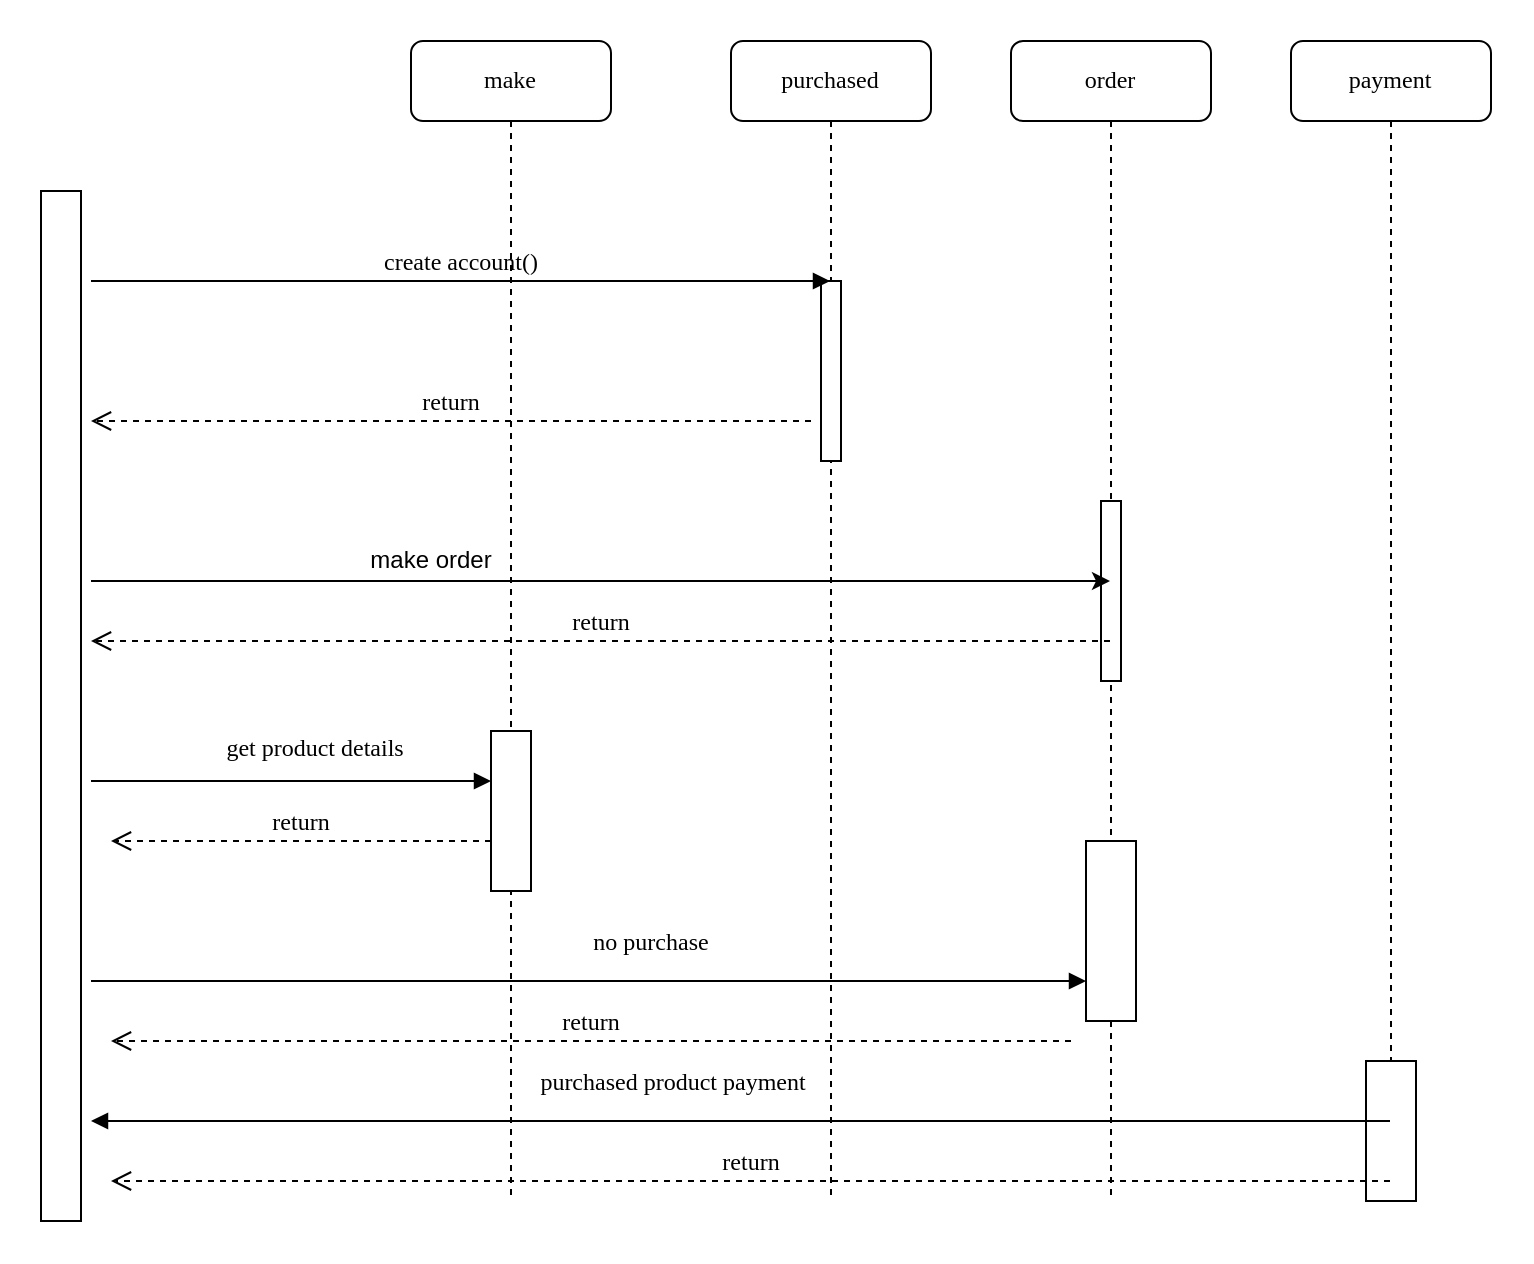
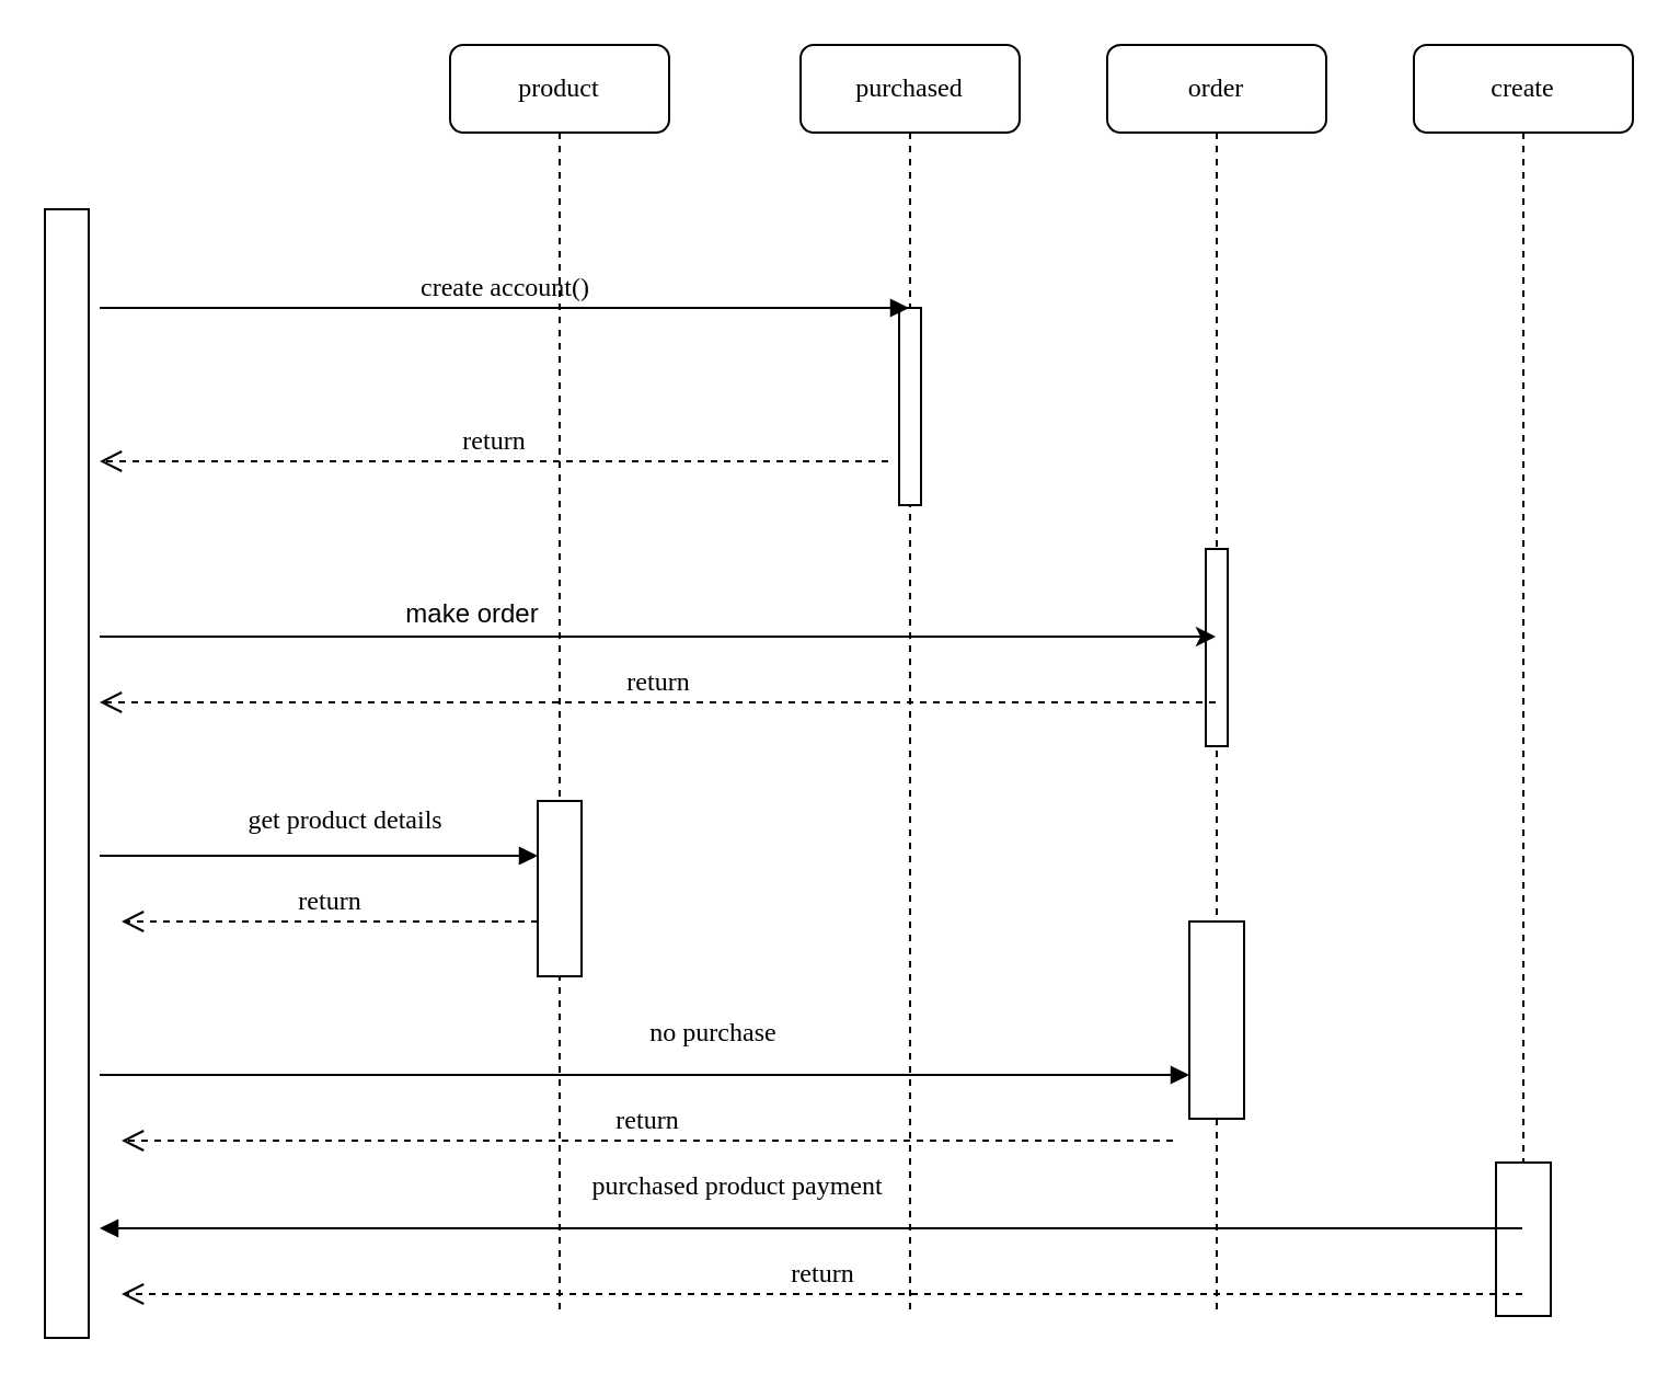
  <mxCell id="0" />
  <mxCell id="1" parent="0" />
- <mxCell id="2" value="make" style="shape=umlLifeline;perimeter=lifelinePerimeter;whiteSpace=wrap;html=1;container=1;collapsible=0;recursiveResize=0;outlineConnect=0;rounded=1;shadow=0;comic=0;labelBackgroundColor=none;strokeWidth=1;fontFamily=Verdana;fontSize=12;align=center;" parent="1" vertex="1"><mxGeometry x="205" y="20" width="100" height="580" as="geometry" /></mxCell>
+ <mxCell id="2" value="product" style="shape=umlLifeline;perimeter=lifelinePerimeter;whiteSpace=wrap;html=1;container=1;collapsible=0;recursiveResize=0;outlineConnect=0;rounded=1;shadow=0;comic=0;labelBackgroundColor=none;strokeWidth=1;fontFamily=Verdana;fontSize=12;align=center;" parent="1" vertex="1"><mxGeometry x="205" y="20" width="100" height="580" as="geometry" /></mxCell>
  <mxCell id="3" value="make order" style="text;html=1;align=center;verticalAlign=middle;resizable=0;points=[];autosize=1;strokeColor=none;fillColor=none;" parent="2" vertex="1"><mxGeometry x="-30" y="245" width="80" height="30" as="geometry" /></mxCell>
  <mxCell id="4" value="" style="rounded=0;whiteSpace=wrap;html=1;" parent="2" vertex="1"><mxGeometry x="40" y="345" width="20" height="80" as="geometry" /></mxCell>
  <mxCell id="5" value="get product details" style="html=1;verticalAlign=bottom;endArrow=block;labelBackgroundColor=none;fontFamily=Verdana;fontSize=12;" parent="2" edge="1"><mxGeometry x="0.119" y="7" relative="1" as="geometry"><mxPoint x="-160" y="370" as="sourcePoint" /><mxPoint x="40" y="370" as="targetPoint" /><Array as="points" /><mxPoint as="offset" /></mxGeometry></mxCell>
  <mxCell id="6" value="purchased" style="shape=umlLifeline;perimeter=lifelinePerimeter;whiteSpace=wrap;html=1;container=1;collapsible=0;recursiveResize=0;outlineConnect=0;rounded=1;shadow=0;comic=0;labelBackgroundColor=none;strokeWidth=1;fontFamily=Verdana;fontSize=12;align=center;" parent="1" vertex="1"><mxGeometry x="365" y="20" width="100" height="580" as="geometry" /></mxCell>
  <mxCell id="7" value="" style="html=1;points=[];perimeter=orthogonalPerimeter;rounded=0;shadow=0;comic=0;labelBackgroundColor=none;strokeWidth=1;fontFamily=Verdana;fontSize=12;align=center;" parent="6" vertex="1"><mxGeometry x="45" y="120" width="10" height="90" as="geometry" /></mxCell>
  <mxCell id="8" value="order" style="shape=umlLifeline;perimeter=lifelinePerimeter;whiteSpace=wrap;html=1;container=1;collapsible=0;recursiveResize=0;outlineConnect=0;rounded=1;shadow=0;comic=0;labelBackgroundColor=none;strokeWidth=1;fontFamily=Verdana;fontSize=12;align=center;" parent="1" vertex="1"><mxGeometry x="505" y="20" width="100" height="580" as="geometry" /></mxCell>
  <mxCell id="9" value="" style="html=1;points=[];perimeter=orthogonalPerimeter;rounded=0;shadow=0;comic=0;labelBackgroundColor=none;strokeWidth=1;fontFamily=Verdana;fontSize=12;align=center;" parent="8" vertex="1"><mxGeometry x="37.5" y="400" width="25" height="90" as="geometry" /></mxCell>
- <mxCell id="10" value="payment" style="shape=umlLifeline;perimeter=lifelinePerimeter;whiteSpace=wrap;html=1;container=1;collapsible=0;recursiveResize=0;outlineConnect=0;rounded=1;shadow=0;comic=0;labelBackgroundColor=none;strokeWidth=1;fontFamily=Verdana;fontSize=12;align=center;" parent="1" vertex="1"><mxGeometry x="645" y="20" width="100" height="580" as="geometry" /></mxCell>
+ <mxCell id="10" value="create" style="shape=umlLifeline;perimeter=lifelinePerimeter;whiteSpace=wrap;html=1;container=1;collapsible=0;recursiveResize=0;outlineConnect=0;rounded=1;shadow=0;comic=0;labelBackgroundColor=none;strokeWidth=1;fontFamily=Verdana;fontSize=12;align=center;" parent="1" vertex="1"><mxGeometry x="645" y="20" width="100" height="580" as="geometry" /></mxCell>
  <mxCell id="11" value="" style="html=1;points=[];perimeter=orthogonalPerimeter;rounded=0;shadow=0;comic=0;labelBackgroundColor=none;strokeWidth=1;fontFamily=Verdana;fontSize=12;align=center;" parent="10" vertex="1"><mxGeometry x="37.5" y="510" width="25" height="70" as="geometry" /></mxCell>
  <mxCell id="12" value="" style="html=1;points=[];perimeter=orthogonalPerimeter;rounded=0;shadow=0;comic=0;labelBackgroundColor=none;strokeWidth=1;fontFamily=Verdana;fontSize=12;align=center;" parent="1" vertex="1"><mxGeometry x="550" y="250" width="10" height="90" as="geometry" /></mxCell>
  <mxCell id="13" value="create account()" style="html=1;verticalAlign=bottom;endArrow=block;labelBackgroundColor=none;fontFamily=Verdana;fontSize=12;edgeStyle=elbowEdgeStyle;elbow=vertical;" parent="1" target="6" edge="1"><mxGeometry relative="1" as="geometry"><mxPoint x="45" y="140" as="sourcePoint" /><mxPoint x="315" y="130" as="targetPoint" /><Array as="points"><mxPoint x="145" y="140" /></Array><mxPoint as="offset" /></mxGeometry></mxCell>
  <mxCell id="14" value="" style="rounded=0;whiteSpace=wrap;html=1;" parent="1" vertex="1"><mxGeometry x="20" y="95" width="20" height="515" as="geometry" /></mxCell>
  <mxCell id="15" value="return" style="html=1;verticalAlign=bottom;endArrow=open;dashed=1;endSize=8;labelBackgroundColor=none;fontFamily=Verdana;fontSize=12;edgeStyle=elbowEdgeStyle;elbow=vertical;" parent="1" edge="1"><mxGeometry relative="1" as="geometry"><mxPoint x="45" y="210" as="targetPoint" /><Array as="points" /><mxPoint x="405" y="210" as="sourcePoint" /></mxGeometry></mxCell>
  <mxCell id="16" value="" style="endArrow=classic;html=1;rounded=0;" parent="1" target="8" edge="1"><mxGeometry width="50" height="50" relative="1" as="geometry"><mxPoint x="45" y="290" as="sourcePoint" /><mxPoint x="475" y="230" as="targetPoint" /></mxGeometry></mxCell>
  <mxCell id="17" value="return" style="html=1;verticalAlign=bottom;endArrow=open;dashed=1;endSize=8;labelBackgroundColor=none;fontFamily=Verdana;fontSize=12;edgeStyle=elbowEdgeStyle;elbow=vertical;" parent="1" source="8" edge="1"><mxGeometry relative="1" as="geometry"><mxPoint x="45" y="320" as="targetPoint" /><Array as="points"><mxPoint x="365" y="320" /></Array><mxPoint x="415" y="220" as="sourcePoint" /></mxGeometry></mxCell>
  <mxCell id="18" value="no purchase" style="html=1;verticalAlign=bottom;endArrow=block;labelBackgroundColor=none;fontFamily=Verdana;fontSize=12;" parent="1" target="9" edge="1"><mxGeometry x="0.126" y="10" relative="1" as="geometry"><mxPoint x="45" y="490" as="sourcePoint" /><mxPoint x="255" y="387" as="targetPoint" /><mxPoint as="offset" /><Array as="points"><mxPoint x="145" y="490" /></Array></mxGeometry></mxCell>
  <mxCell id="19" value="purchased product payment" style="html=1;verticalAlign=bottom;endArrow=block;labelBackgroundColor=none;fontFamily=Verdana;fontSize=12;" parent="1" source="10" edge="1"><mxGeometry x="0.107" y="-10" relative="1" as="geometry"><mxPoint x="455" y="620" as="sourcePoint" /><mxPoint x="45" y="560" as="targetPoint" /><mxPoint as="offset" /><Array as="points"><mxPoint x="175" y="560" /></Array></mxGeometry></mxCell>
  <mxCell id="20" value="return" style="html=1;verticalAlign=bottom;endArrow=open;dashed=1;endSize=8;labelBackgroundColor=none;fontFamily=Verdana;fontSize=12;edgeStyle=elbowEdgeStyle;elbow=vertical;" edge="1" parent="1"><mxGeometry relative="1" as="geometry"><mxPoint x="55" y="420" as="targetPoint" /><Array as="points"><mxPoint x="175" y="420" /><mxPoint x="325" y="400" /></Array><mxPoint x="245" y="420" as="sourcePoint" /></mxGeometry></mxCell>
  <mxCell id="21" value="return" style="html=1;verticalAlign=bottom;endArrow=open;dashed=1;endSize=8;labelBackgroundColor=none;fontFamily=Verdana;fontSize=12;edgeStyle=elbowEdgeStyle;elbow=vertical;" edge="1" parent="1"><mxGeometry relative="1" as="geometry"><mxPoint x="55" y="520" as="targetPoint" /><Array as="points"><mxPoint x="205" y="520" /><mxPoint x="335" y="410" /></Array><mxPoint x="535" y="520" as="sourcePoint" /></mxGeometry></mxCell>
  <mxCell id="22" value="return" style="html=1;verticalAlign=bottom;endArrow=open;dashed=1;endSize=8;labelBackgroundColor=none;fontFamily=Verdana;fontSize=12;edgeStyle=elbowEdgeStyle;elbow=vertical;" edge="1" parent="1" source="10"><mxGeometry relative="1" as="geometry"><mxPoint x="55" y="590" as="targetPoint" /><Array as="points"><mxPoint x="265" y="590" /><mxPoint x="345" y="420" /></Array><mxPoint x="545" y="530" as="sourcePoint" /></mxGeometry></mxCell>
